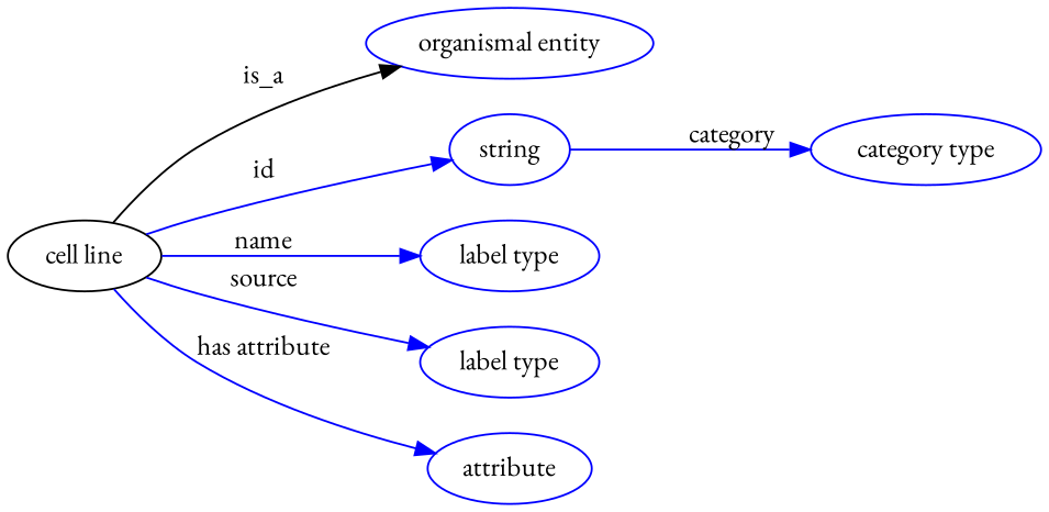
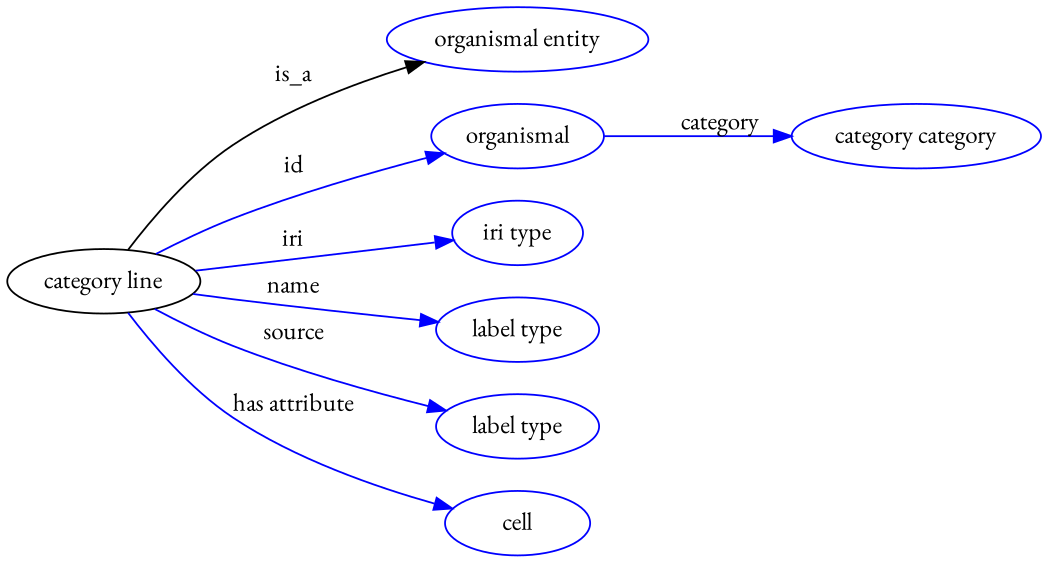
  digraph {
    fontname="EB Garamond"
    rankdir=LR
    node [fontname="EB Garamond" color=blue]
    edge [fontname="EB Garamond" color=blue style=solid]
-   n1 [height=0.5 label="cell line" width=1.0832 color=""]
+   n1 [height=0.5 label="category line" width=1.0832 color=""]
    "organismal entity" [height=0.5 width=2.022]
-   n3 [height=0.5 label=string width=0.84854]
+   n3 [height=0.5 label=organismal width=0.84854]
+   n4 [height=0.5 label="iri type" width=1.011]
    n5 [height=0.5 label="label type" width=1.2638]
    n6 [height=0.5 label="label type" width=1.2638]
-   n7 [height=0.5 label=attribute width=1.1193]
-   n8 [height=0.5 label="category type" width=1.6249]
+   n7 [height=0.5 label=cell width=1.1193]
+   n8 [height=0.5 label="category category" width=1.6249]
    n1 -> "organismal entity" [label=is_a color="" style=""]
    n1 -> n3 [label=id]
+   n1 -> n4 [label=iri]
    n1 -> n5 [label=name]
    n1 -> n6 [label=source]
    n1 -> n7 [label="has attribute"]
    n3 -> n8 [label=category]
  }
